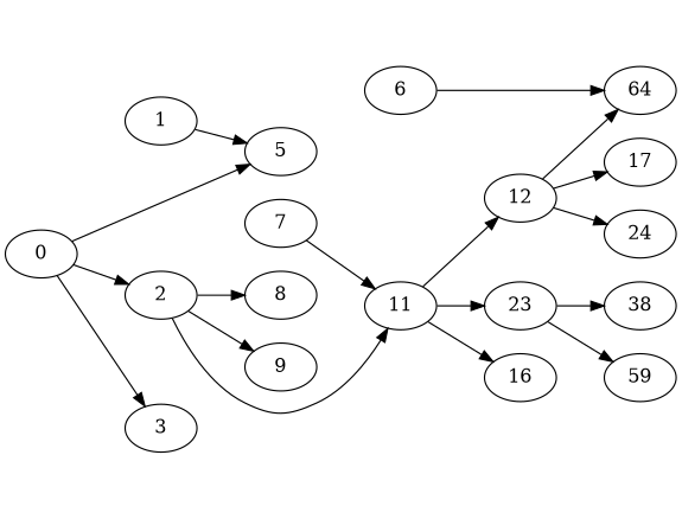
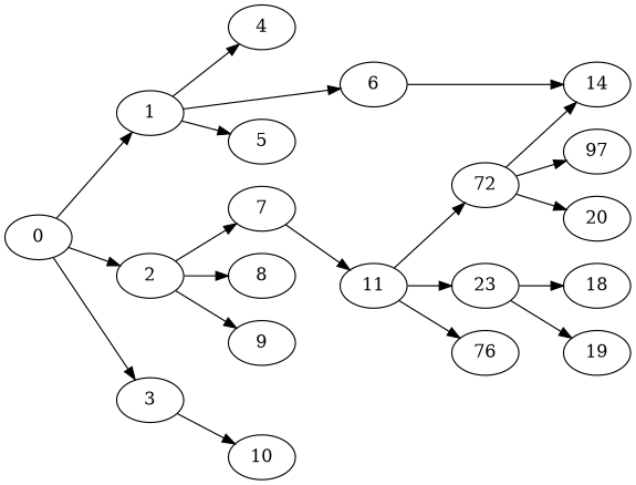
  digraph {
    rankdir=LR
    node [Weight=20]
    edge [Weight=7]
    0 [Weight=50]
    1 [Weight=70]
    2 [Weight=90]
    3 [Weight=100]
+   4 [Weight=40]
    5
    6 [Weight=100]
    7 [Weight=80]
    8 [Weight=50]
    9
-   14 [Weight=100 label=64]
+   10
+   14 [Weight=100]
    11 [Weight=50]
-   12 [Weight=70]
+   12 [Weight=70 label=72]
    n15 [Weight=90 label=23]
-   16
-   17 [Weight=100]
-   20 [label=24]
-   18 [Weight=80 label=38]
-   19 [Weight=50 label=59]
-   0 -> 5 [Weight=9]
+   16 [label=76]
+   17 [Weight=100 label=97]
+   20
+   18 [Weight=80]
+   19 [Weight=50]
+   0 -> 1 [Weight=9]
    0 -> 2
    0 -> 3 [Weight=4]
+   1 -> 4 [Weight=10]
    1 -> 5
-   2 -> 11 [Weight=5]
+   1 -> 6 [Weight=5]
+   2 -> 7 [Weight=5]
    2 -> 8 [Weight=3]
    2 -> 9 [Weight=10]
+   3 -> 10 [Weight=4]
    6 -> 14 [Weight=4]
    7 -> 11 [Weight=70]
    11 -> 12 [Weight=9]
    11 -> n15
    11 -> 16
    12 -> 14 [Weight=10]
    12 -> 17 [Weight=5]
    12 -> 20 [Weight=10]
    n15 -> 18 [Weight=5]
    n15 -> 19 [Weight=3]
  }
